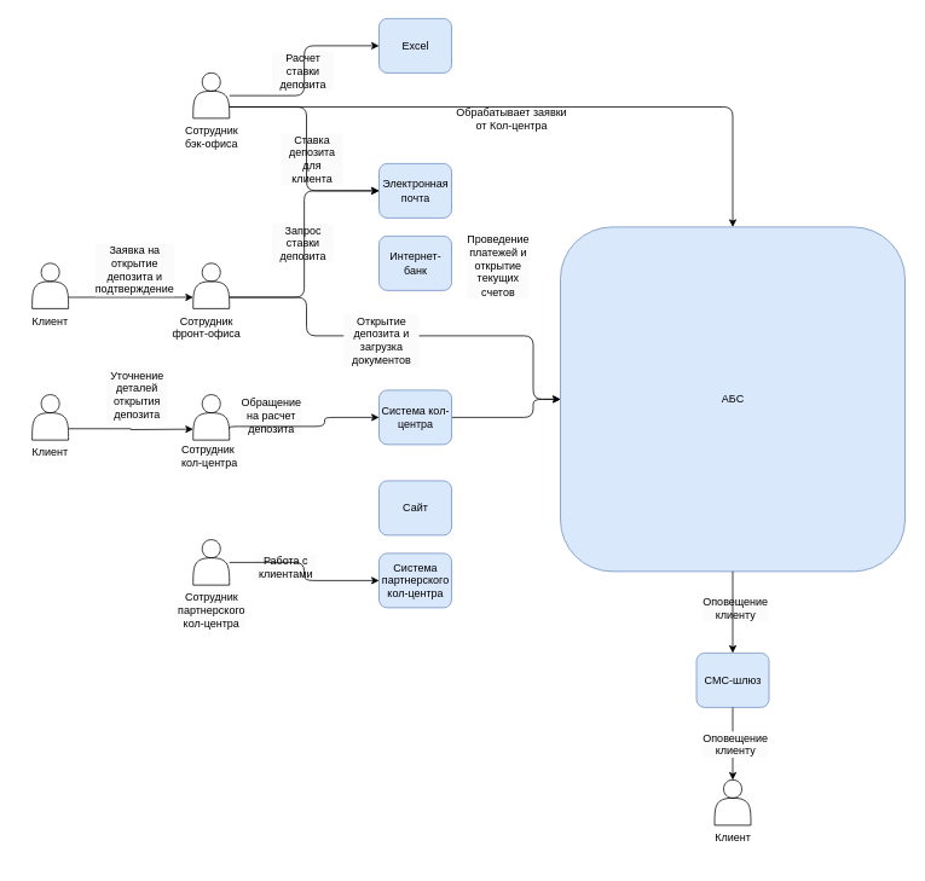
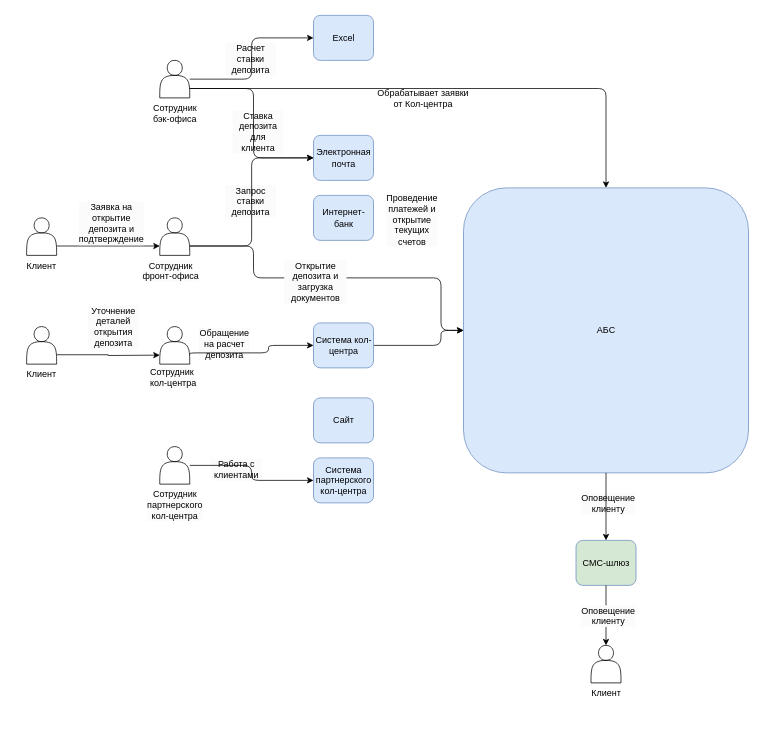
  <mxCell id="0" />
  <mxCell id="1" parent="0" />
  <mxCell id="2" value="Интернет-банк" style="rounded=1;whiteSpace=wrap;html=1;fillColor=#dae8fc;strokeColor=#6c8ebf;" parent="1" vertex="1"><mxGeometry x="417.5" y="260" width="80" height="60" as="geometry" /></mxCell>
  <mxCell id="3" value="АБС" style="rounded=1;whiteSpace=wrap;html=1;fillColor=#dae8fc;strokeColor=#6c8ebf;" parent="1" vertex="1"><mxGeometry x="617.5" y="250" width="380" height="380" as="geometry" /></mxCell>
  <mxCell id="4" style="edgeStyle=orthogonalEdgeStyle;rounded=1;orthogonalLoop=1;jettySize=auto;html=1;curved=0;exitX=1;exitY=0.5;exitDx=0;exitDy=0;" parent="1" source="5" target="3" edge="1"><mxGeometry relative="1" as="geometry"><Array as="points"><mxPoint x="587.5" y="460" /><mxPoint x="587.5" y="440" /></Array></mxGeometry></mxCell>
  <mxCell id="5" value="Система кол-центра" style="rounded=1;whiteSpace=wrap;html=1;fillColor=#dae8fc;strokeColor=#6c8ebf;" parent="1" vertex="1"><mxGeometry x="417.5" y="430" width="80" height="60" as="geometry" /></mxCell>
  <mxCell id="6" value="Система партнерского&lt;div&gt;кол-центра&lt;/div&gt;" style="rounded=1;whiteSpace=wrap;html=1;fillColor=#dae8fc;strokeColor=#6c8ebf;" parent="1" vertex="1"><mxGeometry x="417.5" y="610" width="80" height="60" as="geometry" /></mxCell>
- <mxCell id="7" value="СМС-шлюз" style="rounded=1;whiteSpace=wrap;html=1;fillColor=#dae8fc;strokeColor=#6c8ebf;" parent="1" vertex="1"><mxGeometry x="767.5" y="720" width="80" height="60" as="geometry" /></mxCell>
+ <mxCell id="7" value="СМС-шлюз" style="rounded=1;whiteSpace=wrap;html=1;fillColor=#d5e8d4;strokeColor=#6c8ebf;" parent="1" vertex="1"><mxGeometry x="767.5" y="720" width="80" height="60" as="geometry" /></mxCell>
  <mxCell id="8" value="Сайт" style="rounded=1;whiteSpace=wrap;html=1;fillColor=#dae8fc;strokeColor=#6c8ebf;" parent="1" vertex="1"><mxGeometry x="417.5" y="530" width="80" height="60" as="geometry" /></mxCell>
  <mxCell id="9" value="&lt;span style=&quot;forced-color-adjust: none; color: rgb(0, 0, 0); font-family: Helvetica; font-size: 12px; font-style: normal; font-variant-ligatures: normal; font-variant-caps: normal; font-weight: 400; letter-spacing: normal; orphans: 2; text-align: center; text-indent: 0px; text-transform: none; widows: 2; word-spacing: 0px; -webkit-text-stroke-width: 0px; white-space: normal; text-decoration-thickness: initial; text-decoration-style: initial; text-decoration-color: initial; background-color: rgb(251, 251, 251); float: none; display: inline !important;&quot;&gt;Сотрудник&lt;/span&gt;&lt;div style=&quot;forced-color-adjust: none; color: rgb(0, 0, 0); font-family: Helvetica; font-size: 12px; font-style: normal; font-variant-ligatures: normal; font-variant-caps: normal; font-weight: 400; letter-spacing: normal; orphans: 2; text-align: center; text-indent: 0px; text-transform: none; widows: 2; word-spacing: 0px; -webkit-text-stroke-width: 0px; white-space: normal; background-color: rgb(251, 251, 251); text-decoration-thickness: initial; text-decoration-style: initial; text-decoration-color: initial;&quot;&gt;&lt;span style=&quot;forced-color-adjust: none; color: rgb(0, 0, 0); font-family: Helvetica; font-size: 12px; font-style: normal; font-variant-ligatures: normal; font-variant-caps: normal; font-weight: 400; letter-spacing: normal; orphans: 2; text-align: center; text-indent: 0px; text-transform: none; widows: 2; word-spacing: 0px; -webkit-text-stroke-width: 0px; white-space: normal; background-color: rgb(251, 251, 251); text-decoration-thickness: initial; text-decoration-style: initial; text-decoration-color: initial; float: none; display: inline !important;&quot;&gt;кол-центра&lt;/span&gt;&lt;/div&gt;" style="text;whiteSpace=wrap;html=1;" parent="1" vertex="1"><mxGeometry x="197.5" y="482" width="70" height="40" as="geometry" /></mxCell>
  <mxCell id="10" value="" style="shape=actor;whiteSpace=wrap;html=1;" parent="1" vertex="1"><mxGeometry x="212.5" y="435" width="40" height="50" as="geometry" /></mxCell>
  <mxCell id="11" value="&lt;div style=&quot;forced-color-adjust: none; color: rgb(0, 0, 0); font-family: Helvetica; font-size: 12px; font-style: normal; font-variant-ligatures: normal; font-variant-caps: normal; font-weight: 400; letter-spacing: normal; orphans: 2; text-align: center; text-indent: 0px; text-transform: none; widows: 2; word-spacing: 0px; -webkit-text-stroke-width: 0px; white-space: normal; background-color: rgb(251, 251, 251); text-decoration-thickness: initial; text-decoration-style: initial; text-decoration-color: initial;&quot;&gt;Обращение на расчет депозита&lt;/div&gt;" style="text;whiteSpace=wrap;html=1;" parent="1" vertex="1"><mxGeometry x="262.5" y="430" width="70" height="40" as="geometry" /></mxCell>
  <mxCell id="12" value="" style="shape=actor;whiteSpace=wrap;html=1;" parent="1" vertex="1"><mxGeometry x="212.5" y="80" width="40" height="50" as="geometry" /></mxCell>
  <mxCell id="13" value="Сотрудник&lt;div&gt;бэк-офиса&lt;/div&gt;" style="text;whiteSpace=wrap;html=1;align=center;" parent="1" vertex="1"><mxGeometry x="197.5" y="130" width="70" height="40" as="geometry" /></mxCell>
  <mxCell id="14" value="&lt;div style=&quot;text-align: center;&quot;&gt;&lt;span style=&quot;background-color: initial;&quot;&gt;Обрабатывает заявки от Кол-центра&lt;/span&gt;&lt;/div&gt;" style="text;whiteSpace=wrap;html=1;" parent="1" vertex="1"><mxGeometry x="497.5" y="110" width="130" height="40" as="geometry" /></mxCell>
  <mxCell id="15" value="&lt;div style=&quot;forced-color-adjust: none; color: rgb(0, 0, 0); font-family: Helvetica; font-size: 12px; font-style: normal; font-variant-ligatures: normal; font-variant-caps: normal; font-weight: 400; letter-spacing: normal; orphans: 2; text-align: center; text-indent: 0px; text-transform: none; widows: 2; word-spacing: 0px; -webkit-text-stroke-width: 0px; white-space: normal; background-color: rgb(251, 251, 251); text-decoration-thickness: initial; text-decoration-style: initial; text-decoration-color: initial;&quot;&gt;Оповещение клиенту&lt;/div&gt;" style="text;whiteSpace=wrap;html=1;" parent="1" vertex="1"><mxGeometry x="772.5" y="650" width="70" height="40" as="geometry" /></mxCell>
  <mxCell id="16" value="Электронная&lt;div&gt;почта&lt;/div&gt;" style="rounded=1;whiteSpace=wrap;html=1;fillColor=#dae8fc;strokeColor=#6c8ebf;" parent="1" vertex="1"><mxGeometry x="417.5" y="180" width="80" height="60" as="geometry" /></mxCell>
  <mxCell id="17" value="&lt;div style=&quot;forced-color-adjust: none; color: rgb(0, 0, 0); font-family: Helvetica; font-size: 12px; font-style: normal; font-variant-ligatures: normal; font-variant-caps: normal; font-weight: 400; letter-spacing: normal; orphans: 2; text-align: center; text-indent: 0px; text-transform: none; widows: 2; word-spacing: 0px; -webkit-text-stroke-width: 0px; white-space: normal; background-color: rgb(251, 251, 251); text-decoration-thickness: initial; text-decoration-style: initial; text-decoration-color: initial;&quot;&gt;Запрос ставки депозита&lt;/div&gt;" style="text;whiteSpace=wrap;html=1;" parent="1" vertex="1"><mxGeometry x="297.5" y="240" width="70" height="40" as="geometry" /></mxCell>
  <mxCell id="18" value="" style="shape=actor;whiteSpace=wrap;html=1;" parent="1" vertex="1"><mxGeometry x="212.5" y="290" width="40" height="50" as="geometry" /></mxCell>
  <mxCell id="19" value="&lt;span style=&quot;forced-color-adjust: none; color: rgb(0, 0, 0); font-family: Helvetica; font-size: 12px; font-style: normal; font-variant-ligatures: normal; font-variant-caps: normal; font-weight: 400; letter-spacing: normal; orphans: 2; text-indent: 0px; text-transform: none; widows: 2; word-spacing: 0px; -webkit-text-stroke-width: 0px; white-space: normal; text-decoration-thickness: initial; text-decoration-style: initial; text-decoration-color: initial; background-color: rgb(251, 251, 251); float: none; display: inline !important;&quot;&gt;Сотрудник&lt;/span&gt;&lt;div style=&quot;forced-color-adjust: none; color: rgb(0, 0, 0); font-family: Helvetica; font-size: 12px; font-style: normal; font-variant-ligatures: normal; font-variant-caps: normal; font-weight: 400; letter-spacing: normal; orphans: 2; text-indent: 0px; text-transform: none; widows: 2; word-spacing: 0px; -webkit-text-stroke-width: 0px; white-space: normal; background-color: rgb(251, 251, 251); text-decoration-thickness: initial; text-decoration-style: initial; text-decoration-color: initial;&quot;&gt;&lt;span style=&quot;forced-color-adjust: none; color: rgb(0, 0, 0); font-family: Helvetica; font-size: 12px; font-style: normal; font-variant-ligatures: normal; font-variant-caps: normal; font-weight: 400; letter-spacing: normal; orphans: 2; text-indent: 0px; text-transform: none; widows: 2; word-spacing: 0px; -webkit-text-stroke-width: 0px; white-space: normal; background-color: rgb(251, 251, 251); text-decoration-thickness: initial; text-decoration-style: initial; text-decoration-color: initial; float: none; display: inline !important;&quot;&gt;фронт-офиса&lt;/span&gt;&lt;/div&gt;" style="text;whiteSpace=wrap;html=1;align=center;" parent="1" vertex="1"><mxGeometry x="185" y="340" width="85" height="40" as="geometry" /></mxCell>
  <mxCell id="20" value="" style="edgeStyle=orthogonalEdgeStyle;rounded=1;orthogonalLoop=1;jettySize=auto;html=1;curved=0;exitX=1;exitY=0.75;exitDx=0;exitDy=0;" parent="1" source="18" target="3" edge="1"><mxGeometry relative="1" as="geometry"><mxPoint x="247.5" y="485" as="sourcePoint" /><mxPoint x="322.5" y="485" as="targetPoint" /><Array as="points"><mxPoint x="337.5" y="328" /><mxPoint x="337.5" y="370" /><mxPoint x="587.5" y="370" /><mxPoint x="587.5" y="440" /></Array></mxGeometry></mxCell>
  <mxCell id="21" value="&lt;div style=&quot;forced-color-adjust: none; color: rgb(0, 0, 0); font-family: Helvetica; font-size: 12px; font-style: normal; font-variant-ligatures: normal; font-variant-caps: normal; font-weight: 400; letter-spacing: normal; orphans: 2; text-indent: 0px; text-transform: none; widows: 2; word-spacing: 0px; -webkit-text-stroke-width: 0px; white-space: normal; background-color: rgb(251, 251, 251); text-decoration-thickness: initial; text-decoration-style: initial; text-decoration-color: initial;&quot;&gt;Открытие депозита и загрузка документов&lt;/div&gt;" style="text;whiteSpace=wrap;html=1;align=center;" parent="1" vertex="1"><mxGeometry x="377.5" y="340" width="85" height="70" as="geometry" /></mxCell>
  <mxCell id="22" style="edgeStyle=orthogonalEdgeStyle;rounded=1;orthogonalLoop=1;jettySize=auto;html=1;entryX=0;entryY=0.5;entryDx=0;entryDy=0;curved=0;exitX=1;exitY=0.75;exitDx=0;exitDy=0;" parent="1" source="18" target="16" edge="1"><mxGeometry relative="1" as="geometry" /></mxCell>
  <mxCell id="23" value="&lt;div style=&quot;forced-color-adjust: none; color: rgb(0, 0, 0); font-family: Helvetica; font-size: 12px; font-style: normal; font-variant-ligatures: normal; font-variant-caps: normal; font-weight: 400; letter-spacing: normal; orphans: 2; text-align: center; text-indent: 0px; text-transform: none; widows: 2; word-spacing: 0px; -webkit-text-stroke-width: 0px; white-space: normal; background-color: rgb(251, 251, 251); text-decoration-thickness: initial; text-decoration-style: initial; text-decoration-color: initial;&quot;&gt;Проведение платежей и открытие текущих счетов&lt;/div&gt;" style="text;whiteSpace=wrap;html=1;" parent="1" vertex="1"><mxGeometry x="512.5" y="250" width="70" height="40" as="geometry" /></mxCell>
  <mxCell id="24" value="&lt;div style=&quot;forced-color-adjust: none; color: rgb(0, 0, 0); font-family: Helvetica; font-size: 12px; font-style: normal; font-variant-ligatures: normal; font-variant-caps: normal; font-weight: 400; letter-spacing: normal; orphans: 2; text-align: center; text-indent: 0px; text-transform: none; widows: 2; word-spacing: 0px; -webkit-text-stroke-width: 0px; white-space: normal; background-color: rgb(251, 251, 251); text-decoration-thickness: initial; text-decoration-style: initial; text-decoration-color: initial;&quot;&gt;Ставка депозита&lt;/div&gt;&lt;div style=&quot;forced-color-adjust: none; color: rgb(0, 0, 0); font-family: Helvetica; font-size: 12px; font-style: normal; font-variant-ligatures: normal; font-variant-caps: normal; font-weight: 400; letter-spacing: normal; orphans: 2; text-align: center; text-indent: 0px; text-transform: none; widows: 2; word-spacing: 0px; -webkit-text-stroke-width: 0px; white-space: normal; background-color: rgb(251, 251, 251); text-decoration-thickness: initial; text-decoration-style: initial; text-decoration-color: initial;&quot;&gt;для клиента&lt;/div&gt;" style="text;whiteSpace=wrap;html=1;" parent="1" vertex="1"><mxGeometry x="307.5" y="140" width="70" height="40" as="geometry" /></mxCell>
  <mxCell id="25" style="edgeStyle=orthogonalEdgeStyle;rounded=1;orthogonalLoop=1;jettySize=auto;html=1;curved=0;exitX=1;exitY=0.75;exitDx=0;exitDy=0;" parent="1" source="12" target="3" edge="1"><mxGeometry relative="1" as="geometry" /></mxCell>
  <mxCell id="26" style="edgeStyle=orthogonalEdgeStyle;rounded=1;orthogonalLoop=1;jettySize=auto;html=1;entryX=0;entryY=0.5;entryDx=0;entryDy=0;curved=0;exitX=1;exitY=0.75;exitDx=0;exitDy=0;" parent="1" source="12" target="16" edge="1"><mxGeometry relative="1" as="geometry"><Array as="points"><mxPoint x="337.5" y="118" /><mxPoint x="337.5" y="210" /></Array></mxGeometry></mxCell>
  <mxCell id="27" style="edgeStyle=orthogonalEdgeStyle;rounded=1;orthogonalLoop=1;jettySize=auto;html=1;exitX=1;exitY=0.75;exitDx=0;exitDy=0;curved=0;entryX=0;entryY=0.5;entryDx=0;entryDy=0;" parent="1" source="10" target="5" edge="1"><mxGeometry relative="1" as="geometry"><Array as="points"><mxPoint x="252.5" y="470" /><mxPoint x="357.5" y="470" /><mxPoint x="357.5" y="460" /></Array></mxGeometry></mxCell>
  <mxCell id="28" value="&lt;span style=&quot;forced-color-adjust: none; color: rgb(0, 0, 0); font-family: Helvetica; font-size: 12px; font-style: normal; font-variant-ligatures: normal; font-variant-caps: normal; font-weight: 400; letter-spacing: normal; orphans: 2; text-indent: 0px; text-transform: none; widows: 2; word-spacing: 0px; -webkit-text-stroke-width: 0px; white-space: normal; text-decoration-thickness: initial; text-decoration-style: initial; text-decoration-color: initial; background-color: rgb(251, 251, 251); float: none; display: inline !important;&quot;&gt;Сотрудник партнерского&lt;/span&gt;&lt;div style=&quot;forced-color-adjust: none; color: rgb(0, 0, 0); font-family: Helvetica; font-size: 12px; font-style: normal; font-variant-ligatures: normal; font-variant-caps: normal; font-weight: 400; letter-spacing: normal; orphans: 2; text-indent: 0px; text-transform: none; widows: 2; word-spacing: 0px; -webkit-text-stroke-width: 0px; white-space: normal; background-color: rgb(251, 251, 251); text-decoration-thickness: initial; text-decoration-style: initial; text-decoration-color: initial;&quot;&gt;&lt;span style=&quot;forced-color-adjust: none; color: rgb(0, 0, 0); font-family: Helvetica; font-size: 12px; font-style: normal; font-variant-ligatures: normal; font-variant-caps: normal; font-weight: 400; letter-spacing: normal; orphans: 2; text-indent: 0px; text-transform: none; widows: 2; word-spacing: 0px; -webkit-text-stroke-width: 0px; white-space: normal; background-color: rgb(251, 251, 251); text-decoration-thickness: initial; text-decoration-style: initial; text-decoration-color: initial; float: none; display: inline !important;&quot;&gt;кол-центра&lt;/span&gt;&lt;/div&gt;" style="text;whiteSpace=wrap;html=1;align=center;" parent="1" vertex="1"><mxGeometry x="197.5" y="645" width="70" height="40" as="geometry" /></mxCell>
  <mxCell id="29" value="" style="shape=actor;whiteSpace=wrap;html=1;" parent="1" vertex="1"><mxGeometry x="212.5" y="595" width="40" height="50" as="geometry" /></mxCell>
  <mxCell id="30" value="&lt;div style=&quot;forced-color-adjust: none; color: rgb(0, 0, 0); font-family: Helvetica; font-size: 12px; font-style: normal; font-variant-ligatures: normal; font-variant-caps: normal; font-weight: 400; letter-spacing: normal; orphans: 2; text-indent: 0px; text-transform: none; widows: 2; word-spacing: 0px; -webkit-text-stroke-width: 0px; white-space: normal; background-color: rgb(251, 251, 251); text-decoration-thickness: initial; text-decoration-style: initial; text-decoration-color: initial;&quot;&gt;Работа с клиентами&lt;/div&gt;" style="text;whiteSpace=wrap;html=1;align=center;" parent="1" vertex="1"><mxGeometry x="280" y="605" width="70" height="40" as="geometry" /></mxCell>
  <mxCell id="31" style="edgeStyle=orthogonalEdgeStyle;rounded=1;orthogonalLoop=1;jettySize=auto;html=1;curved=0;" parent="1" source="29" target="6" edge="1"><mxGeometry relative="1" as="geometry" /></mxCell>
  <mxCell id="32" style="edgeStyle=orthogonalEdgeStyle;rounded=0;orthogonalLoop=1;jettySize=auto;html=1;" parent="1" source="3" target="7" edge="1"><mxGeometry relative="1" as="geometry" /></mxCell>
  <mxCell id="33" value="Excel" style="rounded=1;whiteSpace=wrap;html=1;fillColor=#dae8fc;strokeColor=#6c8ebf;" parent="1" vertex="1"><mxGeometry x="417.5" y="20" width="80" height="60" as="geometry" /></mxCell>
  <mxCell id="34" value="&lt;div style=&quot;forced-color-adjust: none; color: rgb(0, 0, 0); font-family: Helvetica; font-size: 12px; font-style: normal; font-variant-ligatures: normal; font-variant-caps: normal; font-weight: 400; letter-spacing: normal; orphans: 2; text-align: center; text-indent: 0px; text-transform: none; widows: 2; word-spacing: 0px; -webkit-text-stroke-width: 0px; white-space: normal; background-color: rgb(251, 251, 251); text-decoration-thickness: initial; text-decoration-style: initial; text-decoration-color: initial;&quot;&gt;Расчет ставки депозита&lt;br&gt;&lt;/div&gt;" style="text;whiteSpace=wrap;html=1;" parent="1" vertex="1"><mxGeometry x="297.5" y="50" width="70" height="40" as="geometry" /></mxCell>
  <mxCell id="35" style="edgeStyle=orthogonalEdgeStyle;rounded=1;orthogonalLoop=1;jettySize=auto;html=1;entryX=0;entryY=0.5;entryDx=0;entryDy=0;curved=0;" parent="1" source="12" target="33" edge="1"><mxGeometry relative="1" as="geometry" /></mxCell>
  <mxCell id="36" value="Клиент" style="text;whiteSpace=wrap;html=1;align=center;" vertex="1" parent="1"><mxGeometry x="772.5" y="910" width="70" height="40" as="geometry" /></mxCell>
  <mxCell id="37" value="" style="shape=actor;whiteSpace=wrap;html=1;" vertex="1" parent="1"><mxGeometry x="787.5" y="860" width="40" height="50" as="geometry" /></mxCell>
  <mxCell id="38" style="edgeStyle=orthogonalEdgeStyle;rounded=0;orthogonalLoop=1;jettySize=auto;html=1;entryX=0.5;entryY=0;entryDx=0;entryDy=0;exitX=0.5;exitY=1;exitDx=0;exitDy=0;" edge="1" parent="1" source="7" target="37"><mxGeometry relative="1" as="geometry"><mxPoint x="818" y="640" as="sourcePoint" /><mxPoint x="818" y="730" as="targetPoint" /></mxGeometry></mxCell>
  <mxCell id="39" value="&lt;div style=&quot;forced-color-adjust: none; color: rgb(0, 0, 0); font-family: Helvetica; font-size: 12px; font-style: normal; font-variant-ligatures: normal; font-variant-caps: normal; font-weight: 400; letter-spacing: normal; orphans: 2; text-align: center; text-indent: 0px; text-transform: none; widows: 2; word-spacing: 0px; -webkit-text-stroke-width: 0px; white-space: normal; background-color: rgb(251, 251, 251); text-decoration-thickness: initial; text-decoration-style: initial; text-decoration-color: initial;&quot;&gt;Оповещение клиенту&lt;/div&gt;" style="text;whiteSpace=wrap;html=1;" vertex="1" parent="1"><mxGeometry x="772.5" y="800" width="70" height="40" as="geometry" /></mxCell>
  <mxCell id="40" value="" style="shape=actor;whiteSpace=wrap;html=1;" vertex="1" parent="1"><mxGeometry x="35" y="290" width="40" height="50" as="geometry" /></mxCell>
  <mxCell id="41" value="Клиент" style="text;whiteSpace=wrap;html=1;align=center;" vertex="1" parent="1"><mxGeometry x="20" y="340" width="70" height="40" as="geometry" /></mxCell>
  <mxCell id="42" style="edgeStyle=orthogonalEdgeStyle;rounded=0;orthogonalLoop=1;jettySize=auto;html=1;entryX=0;entryY=0.75;entryDx=0;entryDy=0;exitX=1;exitY=0.75;exitDx=0;exitDy=0;" edge="1" parent="1" source="40" target="18"><mxGeometry relative="1" as="geometry" /></mxCell>
  <mxCell id="43" value="&lt;div style=&quot;forced-color-adjust: none; color: rgb(0, 0, 0); font-family: Helvetica; font-size: 12px; font-style: normal; font-variant-ligatures: normal; font-variant-caps: normal; font-weight: 400; letter-spacing: normal; orphans: 2; text-align: center; text-indent: 0px; text-transform: none; widows: 2; word-spacing: 0px; -webkit-text-stroke-width: 0px; white-space: normal; background-color: rgb(251, 251, 251); text-decoration-thickness: initial; text-decoration-style: initial; text-decoration-color: initial;&quot;&gt;Заявка на открытие депозита и подтверждение&lt;/div&gt;" style="text;whiteSpace=wrap;html=1;" vertex="1" parent="1"><mxGeometry x="102.5" y="262" width="70" height="40" as="geometry" /></mxCell>
  <mxCell id="44" value="" style="shape=actor;whiteSpace=wrap;html=1;" vertex="1" parent="1"><mxGeometry x="35" y="435" width="40" height="50" as="geometry" /></mxCell>
  <mxCell id="45" style="edgeStyle=orthogonalEdgeStyle;rounded=0;orthogonalLoop=1;jettySize=auto;html=1;entryX=0;entryY=0.75;entryDx=0;entryDy=0;exitX=1;exitY=0.75;exitDx=0;exitDy=0;" edge="1" parent="1" source="44"><mxGeometry relative="1" as="geometry"><mxPoint x="212.5" y="473" as="targetPoint" /></mxGeometry></mxCell>
  <mxCell id="46" value="Клиент" style="text;whiteSpace=wrap;html=1;align=center;" vertex="1" parent="1"><mxGeometry x="20" y="485" width="70" height="40" as="geometry" /></mxCell>
  <mxCell id="47" value="&lt;div style=&quot;forced-color-adjust: none; color: rgb(0, 0, 0); font-family: Helvetica; font-size: 12px; font-style: normal; font-variant-ligatures: normal; font-variant-caps: normal; font-weight: 400; letter-spacing: normal; orphans: 2; text-align: center; text-indent: 0px; text-transform: none; widows: 2; word-spacing: 0px; -webkit-text-stroke-width: 0px; white-space: normal; background-color: rgb(251, 251, 251); text-decoration-thickness: initial; text-decoration-style: initial; text-decoration-color: initial;&quot;&gt;Уточнение деталей&lt;/div&gt;&lt;div style=&quot;forced-color-adjust: none; color: rgb(0, 0, 0); font-family: Helvetica; font-size: 12px; font-style: normal; font-variant-ligatures: normal; font-variant-caps: normal; font-weight: 400; letter-spacing: normal; orphans: 2; text-align: center; text-indent: 0px; text-transform: none; widows: 2; word-spacing: 0px; -webkit-text-stroke-width: 0px; white-space: normal; background-color: rgb(251, 251, 251); text-decoration-thickness: initial; text-decoration-style: initial; text-decoration-color: initial;&quot;&gt;открытия депозита&lt;/div&gt;" style="text;whiteSpace=wrap;html=1;" vertex="1" parent="1"><mxGeometry x="115" y="400" width="70" height="40" as="geometry" /></mxCell>
